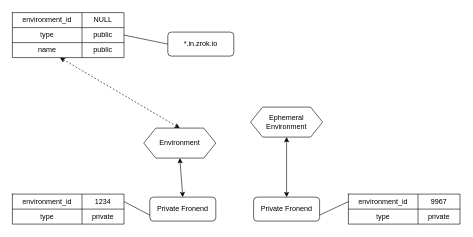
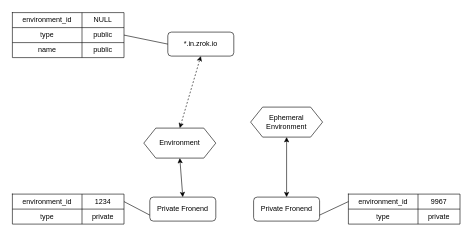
  <mxCell id="0" />
  <mxCell id="1" parent="0" />
  <mxCell id="2" value="*.in.zrok.io" style="rounded=1;whiteSpace=wrap;html=1;" parent="1" vertex="1"><mxGeometry x="279" y="53" width="110" height="40" as="geometry" /></mxCell>
- <mxCell id="3" value="" style="endArrow=classic;startArrow=classic;html=1;rounded=0;dashed=1;exitX=0.5;exitY=0;exitDx=0;exitDy=0;" parent="1" source="6" target="18" edge="1"><mxGeometry width="50" height="50" relative="1" as="geometry"><mxPoint x="304" y="168" as="sourcePoint" /><mxPoint x="479" y="218" as="targetPoint" /></mxGeometry></mxCell>
+ <mxCell id="3" value="" style="endArrow=classic;startArrow=classic;html=1;rounded=0;entryX=0.5;entryY=1;entryDx=0;entryDy=0;dashed=1;exitX=0.5;exitY=0;exitDx=0;exitDy=0;" parent="1" source="6" target="2" edge="1"><mxGeometry width="50" height="50" relative="1" as="geometry"><mxPoint x="304" y="168" as="sourcePoint" /><mxPoint x="479" y="218" as="targetPoint" /></mxGeometry></mxCell>
  <mxCell id="4" value="Private Fronend" style="rounded=1;whiteSpace=wrap;html=1;" parent="1" vertex="1"><mxGeometry x="249" y="328" width="110" height="40" as="geometry" /></mxCell>
  <mxCell id="5" value="" style="endArrow=classic;startArrow=classic;html=1;rounded=0;exitX=0.5;exitY=0;exitDx=0;exitDy=0;entryX=0.5;entryY=1;entryDx=0;entryDy=0;" parent="1" source="4" target="6" edge="1"><mxGeometry width="50" height="50" relative="1" as="geometry"><mxPoint x="489" y="328" as="sourcePoint" /><mxPoint x="305.92" y="230.64" as="targetPoint" /></mxGeometry></mxCell>
  <mxCell id="6" value="Environment" style="shape=hexagon;perimeter=hexagonPerimeter2;whiteSpace=wrap;html=1;fixedSize=1;size=20;" parent="1" vertex="1"><mxGeometry x="239" y="213" width="120" height="50" as="geometry" /></mxCell>
  <mxCell id="7" value="Ephemeral&lt;br&gt;Environment" style="shape=hexagon;perimeter=hexagonPerimeter2;whiteSpace=wrap;html=1;fixedSize=1;size=20;" parent="1" vertex="1"><mxGeometry x="417" y="178" width="120" height="50" as="geometry" /></mxCell>
  <mxCell id="8" value="Private Fronend" style="rounded=1;whiteSpace=wrap;html=1;" parent="1" vertex="1"><mxGeometry x="422" y="328" width="110" height="40" as="geometry" /></mxCell>
  <mxCell id="9" value="" style="endArrow=classic;startArrow=classic;html=1;rounded=0;entryX=0.5;entryY=1;entryDx=0;entryDy=0;exitX=0.5;exitY=0;exitDx=0;exitDy=0;" parent="1" source="8" target="7" edge="1"><mxGeometry width="50" height="50" relative="1" as="geometry"><mxPoint x="667" y="283" as="sourcePoint" /><mxPoint x="717" y="233" as="targetPoint" /></mxGeometry></mxCell>
  <mxCell id="10" value="" style="shape=table;startSize=0;container=1;collapsible=0;childLayout=tableLayout;" parent="1" vertex="1"><mxGeometry x="20" y="20.5" width="186" height="75" as="geometry" /></mxCell>
  <mxCell id="11" value="" style="shape=tableRow;horizontal=0;startSize=0;swimlaneHead=0;swimlaneBody=0;top=0;left=0;bottom=0;right=0;collapsible=0;dropTarget=0;fillColor=none;points=[[0,0.5],[1,0.5]];portConstraint=eastwest;" parent="10" vertex="1"><mxGeometry width="186" height="25" as="geometry" /></mxCell>
  <mxCell id="12" value="environment_id" style="shape=partialRectangle;html=1;whiteSpace=wrap;connectable=0;overflow=hidden;fillColor=none;top=0;left=0;bottom=0;right=0;pointerEvents=1;align=center;" parent="11" vertex="1"><mxGeometry width="116" height="25" as="geometry"><mxRectangle width="116" height="25" as="alternateBounds" /></mxGeometry></mxCell>
  <mxCell id="13" value="NULL" style="shape=partialRectangle;html=1;whiteSpace=wrap;connectable=0;overflow=hidden;fillColor=none;top=0;left=0;bottom=0;right=0;pointerEvents=1;" parent="11" vertex="1"><mxGeometry x="116" width="70" height="25" as="geometry"><mxRectangle width="70" height="25" as="alternateBounds" /></mxGeometry></mxCell>
  <mxCell id="14" value="" style="shape=tableRow;horizontal=0;startSize=0;swimlaneHead=0;swimlaneBody=0;top=0;left=0;bottom=0;right=0;collapsible=0;dropTarget=0;fillColor=none;points=[[0,0.5],[1,0.5]];portConstraint=eastwest;" parent="10" vertex="1"><mxGeometry y="25" width="186" height="25" as="geometry" /></mxCell>
  <mxCell id="15" value="type" style="shape=partialRectangle;html=1;whiteSpace=wrap;connectable=0;overflow=hidden;fillColor=none;top=0;left=0;bottom=0;right=0;pointerEvents=1;" parent="14" vertex="1"><mxGeometry width="116" height="25" as="geometry"><mxRectangle width="116" height="25" as="alternateBounds" /></mxGeometry></mxCell>
  <mxCell id="16" value="public" style="shape=partialRectangle;html=1;whiteSpace=wrap;connectable=0;overflow=hidden;fillColor=none;top=0;left=0;bottom=0;right=0;pointerEvents=1;" parent="14" vertex="1"><mxGeometry x="116" width="70" height="25" as="geometry"><mxRectangle width="70" height="25" as="alternateBounds" /></mxGeometry></mxCell>
  <mxCell id="17" style="shape=tableRow;horizontal=0;startSize=0;swimlaneHead=0;swimlaneBody=0;top=0;left=0;bottom=0;right=0;collapsible=0;dropTarget=0;fillColor=none;points=[[0,0.5],[1,0.5]];portConstraint=eastwest;" vertex="1" parent="10"><mxGeometry y="50" width="186" height="25" as="geometry" /></mxCell>
  <mxCell id="18" value="name" style="shape=partialRectangle;html=1;whiteSpace=wrap;connectable=0;overflow=hidden;fillColor=none;top=0;left=0;bottom=0;right=0;pointerEvents=1;" vertex="1" parent="17"><mxGeometry width="116" height="25" as="geometry"><mxRectangle width="116" height="25" as="alternateBounds" /></mxGeometry></mxCell>
  <mxCell id="19" value="public" style="shape=partialRectangle;html=1;whiteSpace=wrap;connectable=0;overflow=hidden;fillColor=none;top=0;left=0;bottom=0;right=0;pointerEvents=1;" vertex="1" parent="17"><mxGeometry x="116" width="70" height="25" as="geometry"><mxRectangle width="70" height="25" as="alternateBounds" /></mxGeometry></mxCell>
  <mxCell id="20" value="" style="endArrow=none;html=1;rounded=0;entryX=0;entryY=0.5;entryDx=0;entryDy=0;exitX=1;exitY=0.5;exitDx=0;exitDy=0;" parent="1" source="14" target="2" edge="1"><mxGeometry width="50" height="50" relative="1" as="geometry"><mxPoint x="80" y="233" as="sourcePoint" /><mxPoint x="130" y="183" as="targetPoint" /></mxGeometry></mxCell>
  <mxCell id="21" value="" style="shape=table;startSize=0;container=1;collapsible=0;childLayout=tableLayout;" parent="1" vertex="1"><mxGeometry x="20" y="323" width="186" height="50" as="geometry" /></mxCell>
  <mxCell id="22" value="" style="shape=tableRow;horizontal=0;startSize=0;swimlaneHead=0;swimlaneBody=0;top=0;left=0;bottom=0;right=0;collapsible=0;dropTarget=0;fillColor=none;points=[[0,0.5],[1,0.5]];portConstraint=eastwest;" parent="21" vertex="1"><mxGeometry width="186" height="25" as="geometry" /></mxCell>
  <mxCell id="23" value="environment_id" style="shape=partialRectangle;html=1;whiteSpace=wrap;connectable=0;overflow=hidden;fillColor=none;top=0;left=0;bottom=0;right=0;pointerEvents=1;align=center;" parent="22" vertex="1"><mxGeometry width="116" height="25" as="geometry"><mxRectangle width="116" height="25" as="alternateBounds" /></mxGeometry></mxCell>
  <mxCell id="24" value="1234" style="shape=partialRectangle;html=1;whiteSpace=wrap;connectable=0;overflow=hidden;fillColor=none;top=0;left=0;bottom=0;right=0;pointerEvents=1;" parent="22" vertex="1"><mxGeometry x="116" width="70" height="25" as="geometry"><mxRectangle width="70" height="25" as="alternateBounds" /></mxGeometry></mxCell>
  <mxCell id="25" value="" style="shape=tableRow;horizontal=0;startSize=0;swimlaneHead=0;swimlaneBody=0;top=0;left=0;bottom=0;right=0;collapsible=0;dropTarget=0;fillColor=none;points=[[0,0.5],[1,0.5]];portConstraint=eastwest;" parent="21" vertex="1"><mxGeometry y="25" width="186" height="25" as="geometry" /></mxCell>
  <mxCell id="26" value="type" style="shape=partialRectangle;html=1;whiteSpace=wrap;connectable=0;overflow=hidden;fillColor=none;top=0;left=0;bottom=0;right=0;pointerEvents=1;" parent="25" vertex="1"><mxGeometry width="116" height="25" as="geometry"><mxRectangle width="116" height="25" as="alternateBounds" /></mxGeometry></mxCell>
  <mxCell id="27" value="private" style="shape=partialRectangle;html=1;whiteSpace=wrap;connectable=0;overflow=hidden;fillColor=none;top=0;left=0;bottom=0;right=0;pointerEvents=1;" parent="25" vertex="1"><mxGeometry x="116" width="70" height="25" as="geometry"><mxRectangle width="70" height="25" as="alternateBounds" /></mxGeometry></mxCell>
  <mxCell id="28" value="" style="endArrow=none;html=1;rounded=0;entryX=0;entryY=0.75;entryDx=0;entryDy=0;exitX=1;exitY=0.5;exitDx=0;exitDy=0;" parent="1" source="22" target="4" edge="1"><mxGeometry width="50" height="50" relative="1" as="geometry"><mxPoint x="240" y="463" as="sourcePoint" /><mxPoint x="290" y="413" as="targetPoint" /></mxGeometry></mxCell>
  <mxCell id="29" value="" style="shape=table;startSize=0;container=1;collapsible=0;childLayout=tableLayout;" parent="1" vertex="1"><mxGeometry x="580" y="323" width="186" height="50" as="geometry" /></mxCell>
  <mxCell id="30" value="" style="shape=tableRow;horizontal=0;startSize=0;swimlaneHead=0;swimlaneBody=0;top=0;left=0;bottom=0;right=0;collapsible=0;dropTarget=0;fillColor=none;points=[[0,0.5],[1,0.5]];portConstraint=eastwest;" parent="29" vertex="1"><mxGeometry width="186" height="25" as="geometry" /></mxCell>
  <mxCell id="31" value="environment_id" style="shape=partialRectangle;html=1;whiteSpace=wrap;connectable=0;overflow=hidden;fillColor=none;top=0;left=0;bottom=0;right=0;pointerEvents=1;align=center;" parent="30" vertex="1"><mxGeometry width="116" height="25" as="geometry"><mxRectangle width="116" height="25" as="alternateBounds" /></mxGeometry></mxCell>
  <mxCell id="32" value="9967" style="shape=partialRectangle;html=1;whiteSpace=wrap;connectable=0;overflow=hidden;fillColor=none;top=0;left=0;bottom=0;right=0;pointerEvents=1;" parent="30" vertex="1"><mxGeometry x="116" width="70" height="25" as="geometry"><mxRectangle width="70" height="25" as="alternateBounds" /></mxGeometry></mxCell>
  <mxCell id="33" value="" style="shape=tableRow;horizontal=0;startSize=0;swimlaneHead=0;swimlaneBody=0;top=0;left=0;bottom=0;right=0;collapsible=0;dropTarget=0;fillColor=none;points=[[0,0.5],[1,0.5]];portConstraint=eastwest;" parent="29" vertex="1"><mxGeometry y="25" width="186" height="25" as="geometry" /></mxCell>
  <mxCell id="34" value="type" style="shape=partialRectangle;html=1;whiteSpace=wrap;connectable=0;overflow=hidden;fillColor=none;top=0;left=0;bottom=0;right=0;pointerEvents=1;" parent="33" vertex="1"><mxGeometry width="116" height="25" as="geometry"><mxRectangle width="116" height="25" as="alternateBounds" /></mxGeometry></mxCell>
  <mxCell id="35" value="private" style="shape=partialRectangle;html=1;whiteSpace=wrap;connectable=0;overflow=hidden;fillColor=none;top=0;left=0;bottom=0;right=0;pointerEvents=1;" parent="33" vertex="1"><mxGeometry x="116" width="70" height="25" as="geometry"><mxRectangle width="70" height="25" as="alternateBounds" /></mxGeometry></mxCell>
  <mxCell id="36" value="" style="endArrow=none;html=1;rounded=0;entryX=0;entryY=0.5;entryDx=0;entryDy=0;exitX=1;exitY=0.75;exitDx=0;exitDy=0;" parent="1" source="8" target="30" edge="1"><mxGeometry width="50" height="50" relative="1" as="geometry"><mxPoint x="560" y="483" as="sourcePoint" /><mxPoint x="610" y="433" as="targetPoint" /></mxGeometry></mxCell>
